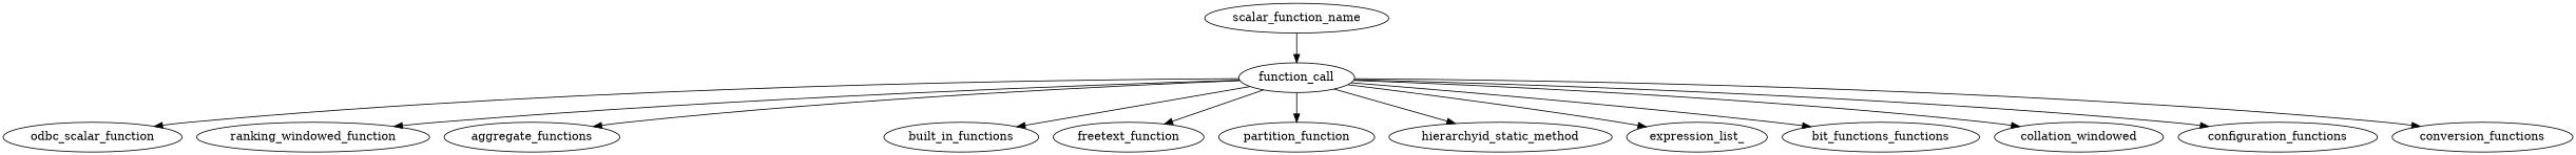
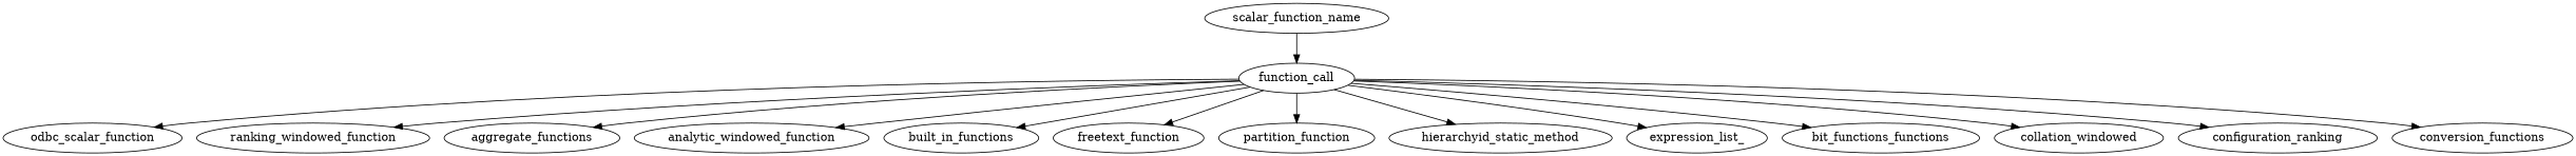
  digraph {
    function_call
    odbc_scalar_function
    ranking_windowed_function
    aggregate_functions
+   analytic_windowed_function
    built_in_functions
    freetext_function
    partition_function
    hierarchyid_static_method
    expression_list_
    n11 [label=bit_functions_functions]
    n12 [label=collation_windowed]
-   configuration_functions
+   configuration_functions [label=configuration_ranking]
    conversion_functions
    scalar_function_name
    function_call -> odbc_scalar_function
    function_call -> ranking_windowed_function
    function_call -> aggregate_functions
+   function_call -> analytic_windowed_function
    function_call -> built_in_functions
    function_call -> freetext_function
    function_call -> partition_function
    function_call -> hierarchyid_static_method
    function_call -> expression_list_
    function_call -> n11
    function_call -> n12
    function_call -> configuration_functions
    function_call -> conversion_functions
    scalar_function_name -> function_call
  }
